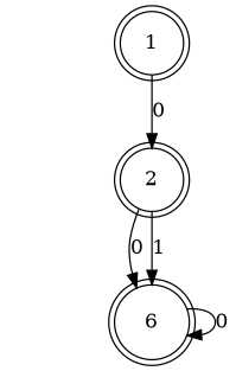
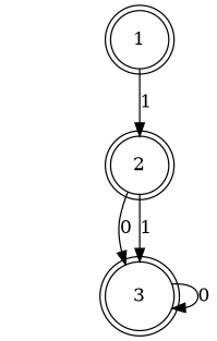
  digraph {
    rankdir=TB
    node [shape=doublecircle]
    fake [style=invisible shape=""]
    1
    2
-   3 [label=6]
-   1 -> 2 [label=0]
+   3
+   1 -> 2 [label=1]
    2 -> 3 [label=0]
    2 -> 3 [label=1]
    3 -> 3 [label=0]
  }
